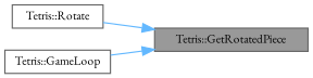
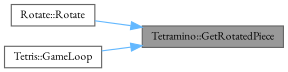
  digraph {
    fontname="EB Garamond"
    rankdir=RL
    node [color=grey40 fillcolor=white fontname="EB Garamond" fontsize=10 shape=box style=filled]
    edge [color=steelblue1 dir=back fontname="EB Garamond" fontsize=10 labelfontname=Helvetica labelfontsize=10 style=solid]
-   n1 [color=gray40 fillcolor=grey60 fontcolor=black height=0.2 label="Tetris::GetRotatedPiece" width=0.4]
-   n2 [height=0.2 label="Tetris::Rotate" width=0.4]
+   n1 [color=gray40 fillcolor=grey60 fontcolor=black height=0.2 label="Tetramino::GetRotatedPiece" width=0.4]
+   n2 [height=0.2 label="Rotate::Rotate" width=0.4]
    n3 [height=0.2 label="Tetris::GameLoop" width=0.4]
    n1 -> n2
    n1 -> n3
  }
